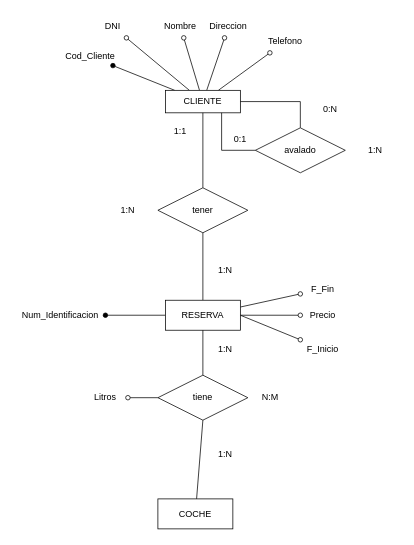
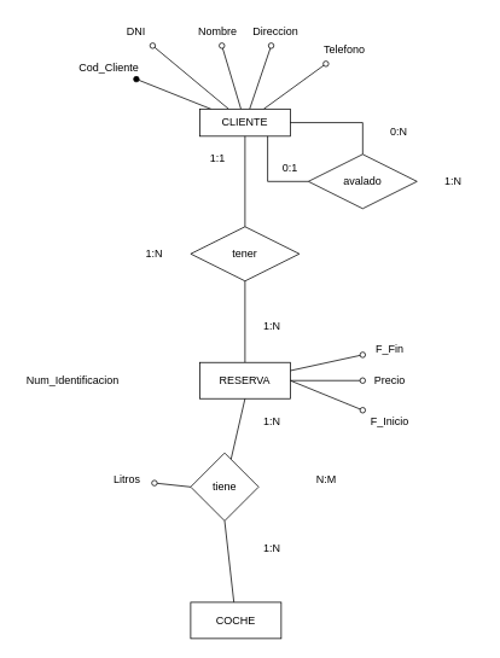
  <mxCell id="0" />
  <mxCell id="1" parent="0" />
  <mxCell id="2" style="rounded=0;orthogonalLoop=1;jettySize=auto;html=1;exitX=0.5;exitY=1;exitDx=0;exitDy=0;endArrow=none;startFill=0;" edge="1" parent="1" source="16" target="14"><mxGeometry relative="1" as="geometry" /></mxCell>
  <mxCell id="3" style="rounded=0;orthogonalLoop=1;jettySize=auto;html=1;endArrow=oval;endFill=0;" edge="1" parent="1" source="8" target="23"><mxGeometry relative="1" as="geometry" /></mxCell>
  <mxCell id="4" style="rounded=0;orthogonalLoop=1;jettySize=auto;html=1;endArrow=oval;endFill=0;" edge="1" parent="1" source="8" target="24"><mxGeometry relative="1" as="geometry" /></mxCell>
  <mxCell id="5" style="rounded=0;orthogonalLoop=1;jettySize=auto;html=1;endArrow=oval;endFill=0;" edge="1" parent="1" source="8" target="25"><mxGeometry relative="1" as="geometry" /></mxCell>
  <mxCell id="6" style="rounded=0;orthogonalLoop=1;jettySize=auto;html=1;endArrow=oval;endFill=0;" edge="1" parent="1" source="8" target="26"><mxGeometry relative="1" as="geometry" /></mxCell>
  <mxCell id="7" style="rounded=0;orthogonalLoop=1;jettySize=auto;html=1;endArrow=oval;endFill=1;" edge="1" parent="1" source="8" target="27"><mxGeometry relative="1" as="geometry" /></mxCell>
  <mxCell id="8" value="CLIENTE" style="whiteSpace=wrap;html=1;align=center;" vertex="1" parent="1"><mxGeometry x="220" y="120" width="100" height="30" as="geometry" /></mxCell>
  <mxCell id="9" style="rounded=0;orthogonalLoop=1;jettySize=auto;html=1;exitX=0.5;exitY=1;exitDx=0;exitDy=0;endArrow=none;startFill=0;" edge="1" parent="1" source="21" target="17"><mxGeometry relative="1" as="geometry" /></mxCell>
- <mxCell id="10" style="rounded=0;orthogonalLoop=1;jettySize=auto;html=1;endArrow=oval;startFill=0;endFill=1;" edge="1" parent="1" source="14" target="28"><mxGeometry relative="1" as="geometry" /></mxCell>
  <mxCell id="11" style="rounded=0;orthogonalLoop=1;jettySize=auto;html=1;endArrow=oval;endFill=0;" edge="1" parent="1" source="14" target="30"><mxGeometry relative="1" as="geometry" /></mxCell>
  <mxCell id="12" style="rounded=0;orthogonalLoop=1;jettySize=auto;html=1;exitX=1;exitY=0.5;exitDx=0;exitDy=0;endArrow=oval;startFill=0;endFill=0;" edge="1" parent="1" source="14" target="29"><mxGeometry relative="1" as="geometry" /></mxCell>
  <mxCell id="13" style="rounded=0;orthogonalLoop=1;jettySize=auto;html=1;exitX=1;exitY=0.5;exitDx=0;exitDy=0;endArrow=oval;endFill=0;" edge="1" parent="1" source="14" target="31"><mxGeometry relative="1" as="geometry" /></mxCell>
  <mxCell id="14" value="RESERVA" style="whiteSpace=wrap;html=1;align=center;" vertex="1" parent="1"><mxGeometry x="220" y="400" width="100" height="40" as="geometry" /></mxCell>
  <mxCell id="15" value="" style="rounded=0;orthogonalLoop=1;jettySize=auto;html=1;endArrow=none;startFill=0;" edge="1" parent="1" source="8" target="16"><mxGeometry relative="1" as="geometry"><mxPoint x="270" y="160" as="sourcePoint" /><mxPoint x="270" y="400" as="targetPoint" /></mxGeometry></mxCell>
  <mxCell id="16" value="tener" style="shape=rhombus;perimeter=rhombusPerimeter;whiteSpace=wrap;html=1;align=center;" vertex="1" parent="1"><mxGeometry x="210" y="250" width="120" height="60" as="geometry" /></mxCell>
  <mxCell id="17" value="COCHE" style="whiteSpace=wrap;html=1;align=center;" vertex="1" parent="1"><mxGeometry x="210" y="665" width="100" height="40" as="geometry" /></mxCell>
  <mxCell id="18" style="rounded=0;orthogonalLoop=1;jettySize=auto;html=1;exitX=0.5;exitY=1;exitDx=0;exitDy=0;" edge="1" parent="1" source="14" target="14"><mxGeometry relative="1" as="geometry" /></mxCell>
  <mxCell id="19" value="" style="rounded=0;orthogonalLoop=1;jettySize=auto;html=1;exitX=0.5;exitY=1;exitDx=0;exitDy=0;endArrow=none;startFill=0;" edge="1" parent="1" source="14" target="21"><mxGeometry relative="1" as="geometry"><mxPoint x="270" y="440" as="sourcePoint" /><mxPoint x="270" y="650" as="targetPoint" /></mxGeometry></mxCell>
  <mxCell id="20" style="rounded=0;orthogonalLoop=1;jettySize=auto;html=1;exitX=0;exitY=0.5;exitDx=0;exitDy=0;endArrow=oval;endFill=0;" edge="1" parent="1" source="21" target="32"><mxGeometry relative="1" as="geometry" /></mxCell>
- <mxCell id="21" value="tiene" style="shape=rhombus;perimeter=rhombusPerimeter;whiteSpace=wrap;html=1;align=center;" vertex="1" parent="1"><mxGeometry x="210" y="500" width="120" height="60" as="geometry" /></mxCell>
+ <mxCell id="21" value="tiene" style="shape=rhombus;perimeter=rhombusPerimeter;whiteSpace=wrap;html=1;align=center;" vertex="1" parent="1"><mxGeometry x="210" y="500" width="75" height="75" as="geometry" /></mxCell>
  <mxCell id="22" value="1:N" style="text;html=1;align=center;verticalAlign=middle;whiteSpace=wrap;rounded=0;" vertex="1" parent="1"><mxGeometry x="270" y="345" width="60" height="30" as="geometry" /></mxCell>
  <mxCell id="23" value="DNI" style="text;html=1;align=center;verticalAlign=middle;whiteSpace=wrap;rounded=0;" vertex="1" parent="1"><mxGeometry x="120" y="20" width="60" height="30" as="geometry" /></mxCell>
  <mxCell id="24" value="Nombre" style="text;html=1;align=center;verticalAlign=middle;whiteSpace=wrap;rounded=0;" vertex="1" parent="1"><mxGeometry x="210" y="20" width="60" height="30" as="geometry" /></mxCell>
  <mxCell id="25" value="Direccion" style="text;html=1;align=center;verticalAlign=middle;whiteSpace=wrap;rounded=0;" vertex="1" parent="1"><mxGeometry x="274" y="20" width="60" height="30" as="geometry" /></mxCell>
  <mxCell id="26" value="Telefono" style="text;html=1;align=center;verticalAlign=middle;whiteSpace=wrap;rounded=0;" vertex="1" parent="1"><mxGeometry x="350" y="40" width="60" height="30" as="geometry" /></mxCell>
  <mxCell id="27" value="Cod_Cliente" style="text;html=1;align=center;verticalAlign=middle;whiteSpace=wrap;rounded=0;" vertex="1" parent="1"><mxGeometry x="90" y="60" width="60" height="30" as="geometry" /></mxCell>
  <mxCell id="28" value="Num_Identificacion" style="text;html=1;align=center;verticalAlign=middle;whiteSpace=wrap;rounded=0;" vertex="1" parent="1"><mxGeometry x="20" y="405" width="120" height="30" as="geometry" /></mxCell>
  <mxCell id="29" value="F_Inicio" style="text;html=1;align=center;verticalAlign=middle;whiteSpace=wrap;rounded=0;" vertex="1" parent="1"><mxGeometry x="400" y="450" width="60" height="30" as="geometry" /></mxCell>
  <mxCell id="30" value="F_Fin" style="text;html=1;align=center;verticalAlign=middle;whiteSpace=wrap;rounded=0;" vertex="1" parent="1"><mxGeometry x="400" y="370" width="60" height="30" as="geometry" /></mxCell>
  <mxCell id="31" value="Precio" style="text;html=1;align=center;verticalAlign=middle;whiteSpace=wrap;rounded=0;" vertex="1" parent="1"><mxGeometry x="400" y="405" width="60" height="30" as="geometry" /></mxCell>
  <mxCell id="32" value="Litros" style="text;html=1;align=center;verticalAlign=middle;whiteSpace=wrap;rounded=0;" vertex="1" parent="1"><mxGeometry x="110" y="515" width="60" height="30" as="geometry" /></mxCell>
  <mxCell id="33" style="edgeStyle=orthogonalEdgeStyle;rounded=0;orthogonalLoop=1;jettySize=auto;html=1;exitX=0;exitY=0.5;exitDx=0;exitDy=0;entryX=0.75;entryY=1;entryDx=0;entryDy=0;endArrow=none;startFill=0;" edge="1" parent="1" source="35" target="8"><mxGeometry relative="1" as="geometry" /></mxCell>
  <mxCell id="34" value="" style="edgeStyle=orthogonalEdgeStyle;rounded=0;orthogonalLoop=1;jettySize=auto;html=1;exitX=1;exitY=0.5;exitDx=0;exitDy=0;endArrow=none;startFill=0;" edge="1" parent="1" source="8" target="35"><mxGeometry relative="1" as="geometry"><mxPoint x="320" y="140" as="sourcePoint" /><mxPoint x="270" y="160" as="targetPoint" /></mxGeometry></mxCell>
  <mxCell id="35" value="avalado" style="shape=rhombus;perimeter=rhombusPerimeter;whiteSpace=wrap;html=1;align=center;" vertex="1" parent="1"><mxGeometry x="340" y="170" width="120" height="60" as="geometry" /></mxCell>
  <mxCell id="36" value="0:N" style="text;html=1;align=center;verticalAlign=middle;whiteSpace=wrap;rounded=0;" vertex="1" parent="1"><mxGeometry x="410" y="130" width="60" height="30" as="geometry" /></mxCell>
  <mxCell id="37" value="0:1" style="text;html=1;align=center;verticalAlign=middle;whiteSpace=wrap;rounded=0;" vertex="1" parent="1"><mxGeometry x="290" y="170" width="60" height="30" as="geometry" /></mxCell>
  <mxCell id="38" value="1:N" style="text;html=1;align=center;verticalAlign=middle;whiteSpace=wrap;rounded=0;" vertex="1" parent="1"><mxGeometry x="470" y="185" width="60" height="30" as="geometry" /></mxCell>
  <mxCell id="39" value="1:1" style="text;html=1;align=center;verticalAlign=middle;whiteSpace=wrap;rounded=0;" vertex="1" parent="1"><mxGeometry x="210" y="160" width="60" height="30" as="geometry" /></mxCell>
  <mxCell id="40" value="1:N" style="text;html=1;align=center;verticalAlign=middle;whiteSpace=wrap;rounded=0;" vertex="1" parent="1"><mxGeometry x="140" y="265" width="60" height="30" as="geometry" /></mxCell>
  <mxCell id="41" value="1:N" style="text;html=1;align=center;verticalAlign=middle;whiteSpace=wrap;rounded=0;" vertex="1" parent="1"><mxGeometry x="270" y="450" width="60" height="30" as="geometry" /></mxCell>
  <mxCell id="42" value="1:N" style="text;html=1;align=center;verticalAlign=middle;whiteSpace=wrap;rounded=0;" vertex="1" parent="1"><mxGeometry x="270" y="590" width="60" height="30" as="geometry" /></mxCell>
  <mxCell id="43" value="N:M" style="text;html=1;align=center;verticalAlign=middle;whiteSpace=wrap;rounded=0;" vertex="1" parent="1"><mxGeometry x="330" y="515" width="60" height="30" as="geometry" /></mxCell>
